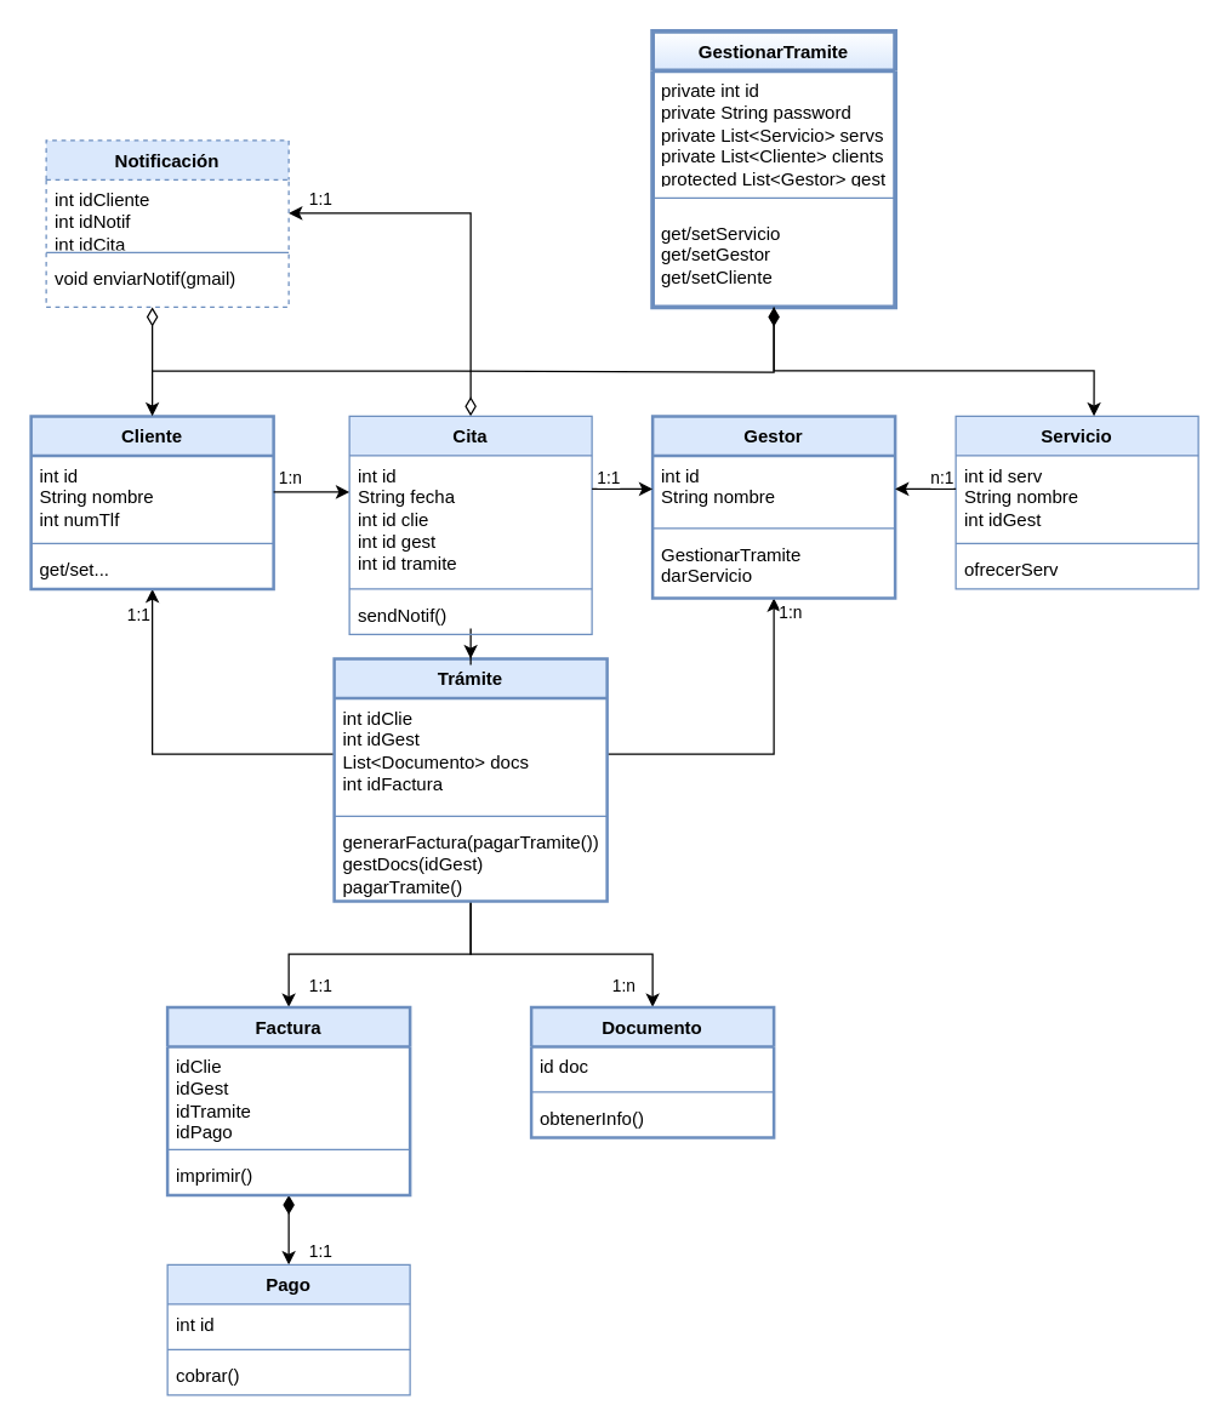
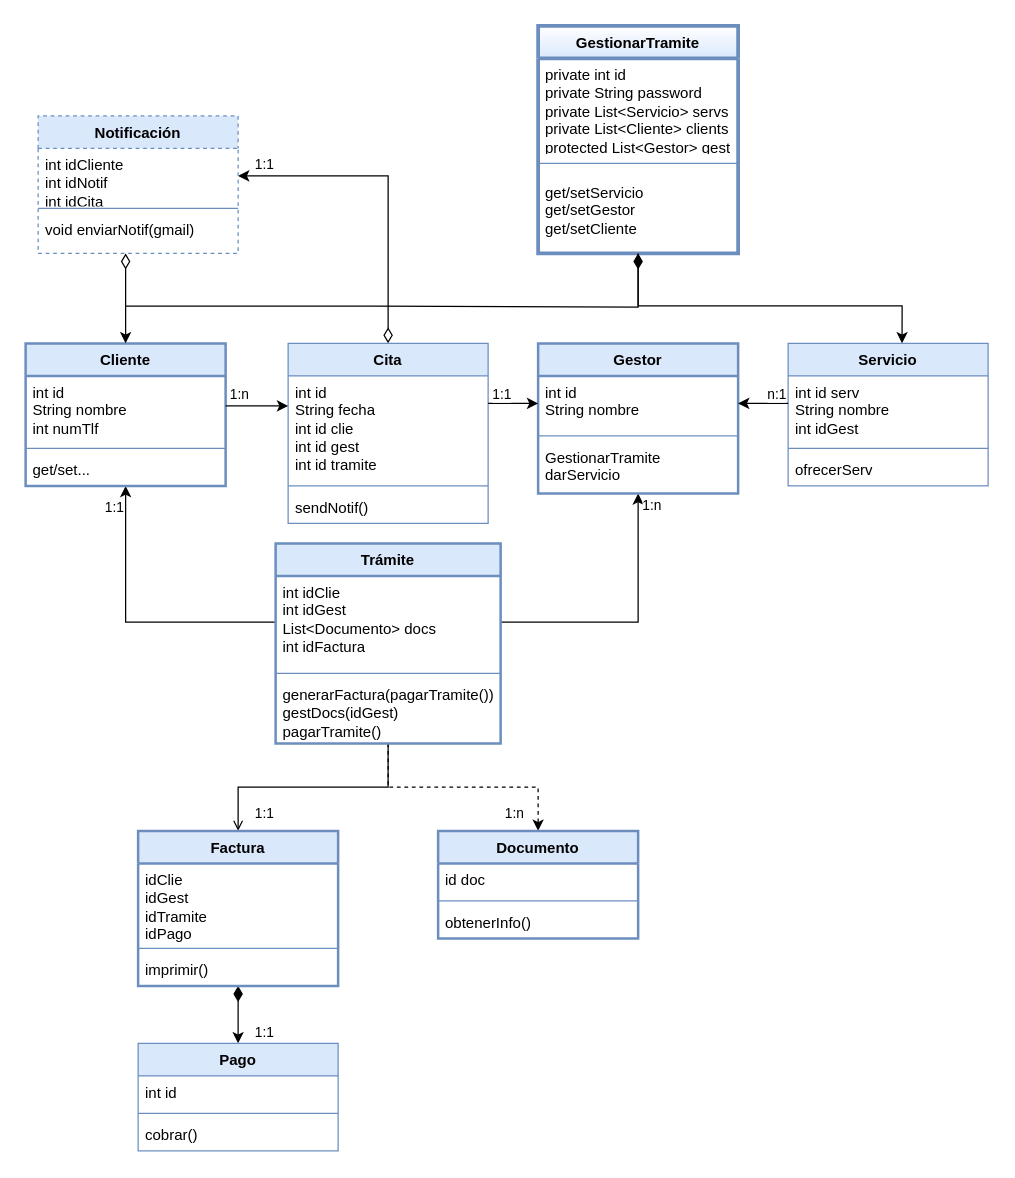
  <mxCell id="0" />
  <mxCell id="1" parent="0" />
  <mxCell id="2" style="edgeStyle=orthogonalEdgeStyle;rounded=0;orthogonalLoop=1;jettySize=auto;html=1;entryX=1;entryY=0.5;entryDx=0;entryDy=0;endArrow=none;startFill=1;startArrow=classic;" edge="1" parent="1" source="4" target="19"><mxGeometry relative="1" as="geometry" /></mxCell>
  <mxCell id="3" value="1:n" style="edgeLabel;html=1;align=center;verticalAlign=middle;resizable=0;points=[];" vertex="1" connectable="0" parent="2"><mxGeometry x="-0.449" y="1" relative="1" as="geometry"><mxPoint x="9" y="-50" as="offset" /></mxGeometry></mxCell>
  <mxCell id="4" value="Gestor" style="swimlane;fontStyle=1;align=center;verticalAlign=top;childLayout=stackLayout;horizontal=1;startSize=26;horizontalStack=0;resizeParent=1;resizeParentMax=0;resizeLast=0;collapsible=1;marginBottom=0;whiteSpace=wrap;html=1;fillColor=#dae8fc;strokeColor=#6c8ebf;strokeWidth=2;" vertex="1" parent="1"><mxGeometry x="430" y="274" width="160" height="120" as="geometry" /></mxCell>
  <mxCell id="5" value="int id&lt;div&gt;String nombre&lt;/div&gt;" style="text;strokeColor=none;fillColor=none;align=left;verticalAlign=top;spacingLeft=4;spacingRight=4;overflow=hidden;rotatable=0;points=[[0,0.5],[1,0.5]];portConstraint=eastwest;whiteSpace=wrap;html=1;" vertex="1" parent="4"><mxGeometry y="26" width="160" height="44" as="geometry" /></mxCell>
  <mxCell id="6" value="" style="line;strokeWidth=1;fillColor=none;align=left;verticalAlign=middle;spacingTop=-1;spacingLeft=3;spacingRight=3;rotatable=0;labelPosition=right;points=[];portConstraint=eastwest;strokeColor=inherit;" vertex="1" parent="4"><mxGeometry y="70" width="160" height="8" as="geometry" /></mxCell>
  <mxCell id="7" value="GestionarTramite&lt;div&gt;darServicio&lt;/div&gt;" style="text;strokeColor=none;fillColor=none;align=left;verticalAlign=top;spacingLeft=4;spacingRight=4;overflow=hidden;rotatable=0;points=[[0,0.5],[1,0.5]];portConstraint=eastwest;whiteSpace=wrap;html=1;" vertex="1" parent="4"><mxGeometry y="78" width="160" height="42" as="geometry" /></mxCell>
  <mxCell id="8" style="edgeStyle=orthogonalEdgeStyle;rounded=0;orthogonalLoop=1;jettySize=auto;html=1;entryX=0;entryY=0.5;entryDx=0;entryDy=0;endArrow=none;startFill=1;startArrow=classic;" edge="1" parent="1" source="10" target="19"><mxGeometry relative="1" as="geometry" /></mxCell>
  <mxCell id="9" value="1:1" style="edgeLabel;html=1;align=center;verticalAlign=middle;resizable=0;points=[];" vertex="1" connectable="0" parent="8"><mxGeometry x="-0.567" y="2" relative="1" as="geometry"><mxPoint x="-12" y="-34" as="offset" /></mxGeometry></mxCell>
  <mxCell id="10" value="Cliente" style="swimlane;fontStyle=1;align=center;verticalAlign=top;childLayout=stackLayout;horizontal=1;startSize=26;horizontalStack=0;resizeParent=1;resizeParentMax=0;resizeLast=0;collapsible=1;marginBottom=0;whiteSpace=wrap;html=1;fillColor=#dae8fc;strokeColor=#6c8ebf;strokeWidth=2;" vertex="1" parent="1"><mxGeometry x="20" y="274" width="160" height="114" as="geometry" /></mxCell>
  <mxCell id="11" value="int id&lt;div&gt;String nombre&lt;/div&gt;&lt;div&gt;int numTlf&lt;/div&gt;" style="text;strokeColor=none;fillColor=none;align=left;verticalAlign=top;spacingLeft=4;spacingRight=4;overflow=hidden;rotatable=0;points=[[0,0.5],[1,0.5]];portConstraint=eastwest;whiteSpace=wrap;html=1;" vertex="1" parent="10"><mxGeometry y="26" width="160" height="54" as="geometry" /></mxCell>
  <mxCell id="12" value="" style="line;strokeWidth=1;fillColor=none;align=left;verticalAlign=middle;spacingTop=-1;spacingLeft=3;spacingRight=3;rotatable=0;labelPosition=right;points=[];portConstraint=eastwest;strokeColor=inherit;" vertex="1" parent="10"><mxGeometry y="80" width="160" height="8" as="geometry" /></mxCell>
  <mxCell id="13" value="get/set...&lt;div&gt;&lt;br&gt;&lt;/div&gt;" style="text;strokeColor=none;fillColor=none;align=left;verticalAlign=top;spacingLeft=4;spacingRight=4;overflow=hidden;rotatable=0;points=[[0,0.5],[1,0.5]];portConstraint=eastwest;whiteSpace=wrap;html=1;" vertex="1" parent="10"><mxGeometry y="88" width="160" height="26" as="geometry" /></mxCell>
- <mxCell id="14" style="edgeStyle=orthogonalEdgeStyle;rounded=0;orthogonalLoop=1;jettySize=auto;html=1;entryX=0.5;entryY=0;entryDx=0;entryDy=0;" edge="1" parent="1" source="18" target="22"><mxGeometry relative="1" as="geometry" /></mxCell>
+ <mxCell id="14" style="edgeStyle=orthogonalEdgeStyle;rounded=0;orthogonalLoop=1;jettySize=auto;html=1;entryX=0.5;entryY=0;entryDx=0;entryDy=0;dashed=1;" edge="1" parent="1" source="18" target="22"><mxGeometry relative="1" as="geometry" /></mxCell>
  <mxCell id="15" value="1:n" style="edgeLabel;html=1;align=center;verticalAlign=middle;resizable=0;points=[];" vertex="1" connectable="0" parent="14"><mxGeometry x="-0.043" relative="1" as="geometry"><mxPoint x="44" y="20" as="offset" /></mxGeometry></mxCell>
- <mxCell id="16" style="edgeStyle=orthogonalEdgeStyle;rounded=0;orthogonalLoop=1;jettySize=auto;html=1;" edge="1" parent="1" source="18" target="32"><mxGeometry relative="1" as="geometry" /></mxCell>
+ <mxCell id="16" style="edgeStyle=orthogonalEdgeStyle;rounded=0;orthogonalLoop=1;jettySize=auto;html=1;endArrow=open;" edge="1" parent="1" source="18" target="32"><mxGeometry relative="1" as="geometry" /></mxCell>
  <mxCell id="17" value="1:1" style="edgeLabel;html=1;align=center;verticalAlign=middle;resizable=0;points=[];" vertex="1" connectable="0" parent="16"><mxGeometry x="-0.009" y="1" relative="1" as="geometry"><mxPoint x="-41" y="19" as="offset" /></mxGeometry></mxCell>
  <mxCell id="18" value="Trámite" style="swimlane;fontStyle=1;align=center;verticalAlign=top;childLayout=stackLayout;horizontal=1;startSize=26;horizontalStack=0;resizeParent=1;resizeParentMax=0;resizeLast=0;collapsible=1;marginBottom=0;whiteSpace=wrap;html=1;fillColor=#dae8fc;strokeColor=#6c8ebf;strokeWidth=2;" vertex="1" parent="1"><mxGeometry x="220" y="434" width="180" height="160" as="geometry" /></mxCell>
  <mxCell id="19" value="int idClie&lt;div&gt;int idGest&lt;/div&gt;&lt;div&gt;List&amp;lt;Documento&amp;gt; docs&lt;/div&gt;&lt;div&gt;int idFactura&lt;/div&gt;" style="text;strokeColor=none;fillColor=none;align=left;verticalAlign=top;spacingLeft=4;spacingRight=4;overflow=hidden;rotatable=0;points=[[0,0.5],[1,0.5]];portConstraint=eastwest;whiteSpace=wrap;html=1;" vertex="1" parent="18"><mxGeometry y="26" width="180" height="74" as="geometry" /></mxCell>
  <mxCell id="20" value="" style="line;strokeWidth=1;fillColor=none;align=left;verticalAlign=middle;spacingTop=-1;spacingLeft=3;spacingRight=3;rotatable=0;labelPosition=right;points=[];portConstraint=eastwest;strokeColor=inherit;" vertex="1" parent="18"><mxGeometry y="100" width="180" height="8" as="geometry" /></mxCell>
  <mxCell id="21" value="generarFactura(pagarTramite())&lt;div&gt;gestDocs(idGest)&lt;/div&gt;&lt;div&gt;pagarTramite()&lt;/div&gt;" style="text;strokeColor=none;fillColor=none;align=left;verticalAlign=top;spacingLeft=4;spacingRight=4;overflow=hidden;rotatable=0;points=[[0,0.5],[1,0.5]];portConstraint=eastwest;whiteSpace=wrap;html=1;" vertex="1" parent="18"><mxGeometry y="108" width="180" height="52" as="geometry" /></mxCell>
  <mxCell id="22" value="Documento" style="swimlane;fontStyle=1;align=center;verticalAlign=top;childLayout=stackLayout;horizontal=1;startSize=26;horizontalStack=0;resizeParent=1;resizeParentMax=0;resizeLast=0;collapsible=1;marginBottom=0;whiteSpace=wrap;html=1;fillColor=#dae8fc;strokeColor=#6c8ebf;strokeWidth=2;" vertex="1" parent="1"><mxGeometry x="350" y="664" width="160" height="86" as="geometry" /></mxCell>
  <mxCell id="23" value="id doc" style="text;strokeColor=none;fillColor=none;align=left;verticalAlign=top;spacingLeft=4;spacingRight=4;overflow=hidden;rotatable=0;points=[[0,0.5],[1,0.5]];portConstraint=eastwest;whiteSpace=wrap;html=1;" vertex="1" parent="22"><mxGeometry y="26" width="160" height="26" as="geometry" /></mxCell>
  <mxCell id="24" value="" style="line;strokeWidth=1;fillColor=none;align=left;verticalAlign=middle;spacingTop=-1;spacingLeft=3;spacingRight=3;rotatable=0;labelPosition=right;points=[];portConstraint=eastwest;strokeColor=inherit;" vertex="1" parent="22"><mxGeometry y="52" width="160" height="8" as="geometry" /></mxCell>
  <mxCell id="25" value="obtenerInfo()" style="text;strokeColor=none;fillColor=none;align=left;verticalAlign=top;spacingLeft=4;spacingRight=4;overflow=hidden;rotatable=0;points=[[0,0.5],[1,0.5]];portConstraint=eastwest;whiteSpace=wrap;html=1;" vertex="1" parent="22"><mxGeometry y="60" width="160" height="26" as="geometry" /></mxCell>
  <mxCell id="26" style="edgeStyle=orthogonalEdgeStyle;rounded=0;orthogonalLoop=1;jettySize=auto;html=1;startArrow=classic;startFill=1;endSize=10;startSize=6;endArrow=diamondThin;endFill=1;" edge="1" parent="1" source="28" target="32"><mxGeometry relative="1" as="geometry" /></mxCell>
  <mxCell id="27" value="1:1" style="edgeLabel;html=1;align=center;verticalAlign=middle;resizable=0;points=[];" vertex="1" connectable="0" parent="26"><mxGeometry x="0.018" relative="1" as="geometry"><mxPoint x="20" y="13" as="offset" /></mxGeometry></mxCell>
  <mxCell id="28" value="Pago" style="swimlane;fontStyle=1;align=center;verticalAlign=top;childLayout=stackLayout;horizontal=1;startSize=26;horizontalStack=0;resizeParent=1;resizeParentMax=0;resizeLast=0;collapsible=1;marginBottom=0;whiteSpace=wrap;html=1;fillColor=#dae8fc;strokeColor=#6c8ebf;" vertex="1" parent="1"><mxGeometry x="110" y="834" width="160" height="86" as="geometry" /></mxCell>
  <mxCell id="29" value="int id" style="text;strokeColor=none;fillColor=none;align=left;verticalAlign=top;spacingLeft=4;spacingRight=4;overflow=hidden;rotatable=0;points=[[0,0.5],[1,0.5]];portConstraint=eastwest;whiteSpace=wrap;html=1;" vertex="1" parent="28"><mxGeometry y="26" width="160" height="26" as="geometry" /></mxCell>
  <mxCell id="30" value="" style="line;strokeWidth=1;fillColor=none;align=left;verticalAlign=middle;spacingTop=-1;spacingLeft=3;spacingRight=3;rotatable=0;labelPosition=right;points=[];portConstraint=eastwest;strokeColor=inherit;" vertex="1" parent="28"><mxGeometry y="52" width="160" height="8" as="geometry" /></mxCell>
  <mxCell id="31" value="cobrar()" style="text;strokeColor=none;fillColor=none;align=left;verticalAlign=top;spacingLeft=4;spacingRight=4;overflow=hidden;rotatable=0;points=[[0,0.5],[1,0.5]];portConstraint=eastwest;whiteSpace=wrap;html=1;" vertex="1" parent="28"><mxGeometry y="60" width="160" height="26" as="geometry" /></mxCell>
  <mxCell id="32" value="Factura" style="swimlane;fontStyle=1;align=center;verticalAlign=top;childLayout=stackLayout;horizontal=1;startSize=26;horizontalStack=0;resizeParent=1;resizeParentMax=0;resizeLast=0;collapsible=1;marginBottom=0;whiteSpace=wrap;html=1;fillColor=#dae8fc;strokeColor=#6c8ebf;strokeWidth=2;" vertex="1" parent="1"><mxGeometry x="110" y="664" width="160" height="124" as="geometry" /></mxCell>
  <mxCell id="33" value="idClie&lt;div&gt;idGest&lt;/div&gt;&lt;div&gt;idTramite&lt;/div&gt;&lt;div&gt;idPago&lt;/div&gt;" style="text;strokeColor=none;fillColor=none;align=left;verticalAlign=top;spacingLeft=4;spacingRight=4;overflow=hidden;rotatable=0;points=[[0,0.5],[1,0.5]];portConstraint=eastwest;whiteSpace=wrap;html=1;" vertex="1" parent="32"><mxGeometry y="26" width="160" height="64" as="geometry" /></mxCell>
  <mxCell id="34" value="" style="line;strokeWidth=1;fillColor=none;align=left;verticalAlign=middle;spacingTop=-1;spacingLeft=3;spacingRight=3;rotatable=0;labelPosition=right;points=[];portConstraint=eastwest;strokeColor=inherit;" vertex="1" parent="32"><mxGeometry y="90" width="160" height="8" as="geometry" /></mxCell>
  <mxCell id="35" value="imprimir()" style="text;strokeColor=none;fillColor=none;align=left;verticalAlign=top;spacingLeft=4;spacingRight=4;overflow=hidden;rotatable=0;points=[[0,0.5],[1,0.5]];portConstraint=eastwest;whiteSpace=wrap;html=1;" vertex="1" parent="32"><mxGeometry y="98" width="160" height="26" as="geometry" /></mxCell>
  <mxCell id="36" value="Servicio" style="swimlane;fontStyle=1;align=center;verticalAlign=top;childLayout=stackLayout;horizontal=1;startSize=26;horizontalStack=0;resizeParent=1;resizeParentMax=0;resizeLast=0;collapsible=1;marginBottom=0;whiteSpace=wrap;html=1;fillColor=#dae8fc;strokeColor=#6c8ebf;strokeWidth=1;" vertex="1" parent="1"><mxGeometry x="630" y="274" width="160" height="114" as="geometry" /></mxCell>
  <mxCell id="37" value="int id serv&lt;div&gt;String nombre&lt;/div&gt;&lt;div&gt;int idGest&lt;/div&gt;" style="text;strokeColor=none;fillColor=none;align=left;verticalAlign=top;spacingLeft=4;spacingRight=4;overflow=hidden;rotatable=0;points=[[0,0.5],[1,0.5]];portConstraint=eastwest;whiteSpace=wrap;html=1;" vertex="1" parent="36"><mxGeometry y="26" width="160" height="54" as="geometry" /></mxCell>
  <mxCell id="38" value="" style="line;strokeWidth=1;fillColor=none;align=left;verticalAlign=middle;spacingTop=-1;spacingLeft=3;spacingRight=3;rotatable=0;labelPosition=right;points=[];portConstraint=eastwest;strokeColor=inherit;" vertex="1" parent="36"><mxGeometry y="80" width="160" height="8" as="geometry" /></mxCell>
  <mxCell id="39" value="ofrecerServ&lt;div&gt;&lt;br&gt;&lt;/div&gt;" style="text;strokeColor=none;fillColor=none;align=left;verticalAlign=top;spacingLeft=4;spacingRight=4;overflow=hidden;rotatable=0;points=[[0,0.5],[1,0.5]];portConstraint=eastwest;whiteSpace=wrap;html=1;" vertex="1" parent="36"><mxGeometry y="88" width="160" height="26" as="geometry" /></mxCell>
- <mxCell id="40" style="edgeStyle=orthogonalEdgeStyle;rounded=0;orthogonalLoop=1;jettySize=auto;html=1;entryX=0.5;entryY=0;entryDx=0;entryDy=0;startArrow=none;startFill=0;endArrow=classic;endFill=1;" edge="1" parent="1" source="43" target="18"><mxGeometry relative="1" as="geometry" /></mxCell>
  <mxCell id="41" style="edgeStyle=orthogonalEdgeStyle;rounded=0;orthogonalLoop=1;jettySize=auto;html=1;entryX=1;entryY=0.5;entryDx=0;entryDy=0;endArrow=classic;startFill=0;startArrow=diamondThin;endFill=1;startSize=10;endSize=6;" edge="1" parent="1" source="43" target="49"><mxGeometry relative="1" as="geometry" /></mxCell>
  <mxCell id="42" value="1:1" style="edgeLabel;html=1;align=center;verticalAlign=middle;resizable=0;points=[];" vertex="1" connectable="0" parent="41"><mxGeometry x="0.54" y="-1" relative="1" as="geometry"><mxPoint x="-38" y="-9" as="offset" /></mxGeometry></mxCell>
  <mxCell id="43" value="Cita" style="swimlane;fontStyle=1;align=center;verticalAlign=top;childLayout=stackLayout;horizontal=1;startSize=26;horizontalStack=0;resizeParent=1;resizeParentMax=0;resizeLast=0;collapsible=1;marginBottom=0;whiteSpace=wrap;html=1;fillColor=#dae8fc;strokeColor=#6c8ebf;strokeWidth=1;" vertex="1" parent="1"><mxGeometry x="230" y="274" width="160" height="144" as="geometry" /></mxCell>
  <mxCell id="44" value="int id&lt;div&gt;String fecha&lt;/div&gt;&lt;div&gt;int id clie&lt;/div&gt;&lt;div&gt;int id gest&lt;/div&gt;&lt;div&gt;int id tramite&lt;/div&gt;" style="text;strokeColor=none;fillColor=none;align=left;verticalAlign=top;spacingLeft=4;spacingRight=4;overflow=hidden;rotatable=0;points=[[0,0.5],[1,0.5]];portConstraint=eastwest;whiteSpace=wrap;html=1;" vertex="1" parent="43"><mxGeometry y="26" width="160" height="84" as="geometry" /></mxCell>
  <mxCell id="45" value="" style="line;strokeWidth=1;fillColor=none;align=left;verticalAlign=middle;spacingTop=-1;spacingLeft=3;spacingRight=3;rotatable=0;labelPosition=right;points=[];portConstraint=eastwest;strokeColor=inherit;" vertex="1" parent="43"><mxGeometry y="110" width="160" height="8" as="geometry" /></mxCell>
  <mxCell id="46" value="sendNotif()" style="text;strokeColor=none;fillColor=none;align=left;verticalAlign=top;spacingLeft=4;spacingRight=4;overflow=hidden;rotatable=0;points=[[0,0.5],[1,0.5]];portConstraint=eastwest;whiteSpace=wrap;html=1;" vertex="1" parent="43"><mxGeometry y="118" width="160" height="26" as="geometry" /></mxCell>
  <mxCell id="47" style="edgeStyle=orthogonalEdgeStyle;rounded=0;orthogonalLoop=1;jettySize=auto;html=1;startArrow=diamondThin;startFill=0;startSize=10;" edge="1" parent="1" source="48" target="10"><mxGeometry relative="1" as="geometry"><Array as="points"><mxPoint x="100" y="214" /><mxPoint x="100" y="214" /></Array></mxGeometry></mxCell>
  <mxCell id="48" value="Notificación" style="swimlane;fontStyle=1;align=center;verticalAlign=top;childLayout=stackLayout;horizontal=1;startSize=26;horizontalStack=0;resizeParent=1;resizeParentMax=0;resizeLast=0;collapsible=1;marginBottom=0;whiteSpace=wrap;html=1;fillColor=#dae8fc;strokeColor=#6c8ebf;dashed=1;" vertex="1" parent="1"><mxGeometry x="30" y="92" width="160" height="110" as="geometry" /></mxCell>
  <mxCell id="49" value="int idCliente&lt;div&gt;int idNotif&lt;/div&gt;&lt;div&gt;int idCita&lt;/div&gt;" style="text;strokeColor=none;fillColor=none;align=left;verticalAlign=top;spacingLeft=4;spacingRight=4;overflow=hidden;rotatable=0;points=[[0,0.5],[1,0.5]];portConstraint=eastwest;whiteSpace=wrap;html=1;" vertex="1" parent="48"><mxGeometry y="26" width="160" height="44" as="geometry" /></mxCell>
  <mxCell id="50" value="" style="line;strokeWidth=1;fillColor=none;align=left;verticalAlign=middle;spacingTop=-1;spacingLeft=3;spacingRight=3;rotatable=0;labelPosition=right;points=[];portConstraint=eastwest;strokeColor=inherit;" vertex="1" parent="48"><mxGeometry y="70" width="160" height="8" as="geometry" /></mxCell>
  <mxCell id="51" value="void enviarNotif(gmail)" style="text;strokeColor=none;fillColor=none;align=left;verticalAlign=top;spacingLeft=4;spacingRight=4;overflow=hidden;rotatable=0;points=[[0,0.5],[1,0.5]];portConstraint=eastwest;whiteSpace=wrap;html=1;" vertex="1" parent="48"><mxGeometry y="78" width="160" height="32" as="geometry" /></mxCell>
  <mxCell id="52" value="GestionarTramite" style="swimlane;fontStyle=1;align=center;verticalAlign=top;childLayout=stackLayout;horizontal=1;startSize=26;horizontalStack=0;resizeParent=1;resizeParentMax=0;resizeLast=0;collapsible=1;marginBottom=0;whiteSpace=wrap;html=1;fillColor=#dae8fc;strokeColor=light-dark(#6c8ebf, #436697);gradientColor=#FFFFFF;gradientDirection=north;swimlaneFillColor=none;strokeWidth=3;" vertex="1" parent="1"><mxGeometry x="430" y="20" width="160" height="182" as="geometry" /></mxCell>
  <mxCell id="53" value="private int id&lt;div&gt;private String password&lt;/div&gt;&lt;div&gt;private List&amp;lt;Servicio&amp;gt; servs&lt;/div&gt;&lt;div&gt;private List&amp;lt;Cliente&amp;gt; clients&lt;/div&gt;&lt;div&gt;protected List&amp;lt;Gestor&amp;gt; gest&lt;/div&gt;" style="text;strokeColor=none;fillColor=none;align=left;verticalAlign=top;spacingLeft=4;spacingRight=4;overflow=hidden;rotatable=0;points=[[0,0.5],[1,0.5]];portConstraint=eastwest;whiteSpace=wrap;html=1;" vertex="1" parent="52"><mxGeometry y="26" width="160" height="74" as="geometry" /></mxCell>
  <mxCell id="54" value="" style="line;strokeWidth=1;fillColor=none;align=left;verticalAlign=middle;spacingTop=-1;spacingLeft=3;spacingRight=3;rotatable=0;labelPosition=right;points=[];portConstraint=eastwest;strokeColor=inherit;" vertex="1" parent="52"><mxGeometry y="100" width="160" height="20" as="geometry" /></mxCell>
  <mxCell id="55" value="get/setServicio&lt;div&gt;get/setGestor&lt;/div&gt;&lt;div&gt;get/setCliente&lt;/div&gt;" style="text;strokeColor=none;fillColor=none;align=left;verticalAlign=top;spacingLeft=4;spacingRight=4;overflow=hidden;rotatable=0;points=[[0,0.5],[1,0.5]];portConstraint=eastwest;whiteSpace=wrap;html=1;" vertex="1" parent="52"><mxGeometry y="120" width="160" height="62" as="geometry" /></mxCell>
  <mxCell id="56" style="edgeStyle=orthogonalEdgeStyle;rounded=0;orthogonalLoop=1;jettySize=auto;html=1;" edge="1" parent="1" source="11" target="44"><mxGeometry relative="1" as="geometry"><Array as="points"><mxPoint x="220" y="324" /><mxPoint x="220" y="324" /></Array></mxGeometry></mxCell>
  <mxCell id="57" value="1:n" style="edgeLabel;html=1;align=center;verticalAlign=middle;resizable=0;points=[];" vertex="1" connectable="0" parent="56"><mxGeometry x="0.052" relative="1" as="geometry"><mxPoint x="-16" y="-10" as="offset" /></mxGeometry></mxCell>
  <mxCell id="58" style="edgeStyle=orthogonalEdgeStyle;rounded=0;orthogonalLoop=1;jettySize=auto;html=1;entryX=0;entryY=0.5;entryDx=0;entryDy=0;" edge="1" parent="1" source="44" target="5"><mxGeometry relative="1" as="geometry"><Array as="points"><mxPoint x="400" y="322" /><mxPoint x="400" y="322" /></Array></mxGeometry></mxCell>
  <mxCell id="59" value="1:1" style="edgeLabel;html=1;align=center;verticalAlign=middle;resizable=0;points=[];" vertex="1" connectable="0" parent="58"><mxGeometry x="-0.116" relative="1" as="geometry"><mxPoint x="-8" y="-8" as="offset" /></mxGeometry></mxCell>
  <mxCell id="60" style="edgeStyle=orthogonalEdgeStyle;rounded=0;orthogonalLoop=1;jettySize=auto;html=1;endArrow=none;startFill=0;" edge="1" parent="1"><mxGeometry relative="1" as="geometry"><mxPoint x="99.999" y="244.2" as="sourcePoint" /><mxPoint x="510" y="202" as="targetPoint" /><Array as="points"><mxPoint x="300" y="244" /><mxPoint x="500" y="245" /></Array></mxGeometry></mxCell>
  <mxCell id="61" style="edgeStyle=orthogonalEdgeStyle;rounded=0;orthogonalLoop=1;jettySize=auto;html=1;endArrow=diamondThin;startFill=1;startArrow=classic;endFill=1;sourcePerimeterSpacing=0;endSize=10;" edge="1" parent="1" target="55"><mxGeometry relative="1" as="geometry"><mxPoint x="721.154" y="274" as="sourcePoint" /><mxPoint x="510" y="204" as="targetPoint" /><Array as="points"><mxPoint x="721" y="244" /><mxPoint x="510" y="244" /></Array></mxGeometry></mxCell>
  <mxCell id="62" style="edgeStyle=orthogonalEdgeStyle;rounded=0;orthogonalLoop=1;jettySize=auto;html=1;" edge="1" parent="1" source="37" target="5"><mxGeometry relative="1" as="geometry"><Array as="points"><mxPoint x="620" y="322" /><mxPoint x="620" y="322" /></Array></mxGeometry></mxCell>
  <mxCell id="63" value="n:1" style="edgeLabel;html=1;align=center;verticalAlign=middle;resizable=0;points=[];" vertex="1" connectable="0" parent="62"><mxGeometry x="-0.091" y="-1" relative="1" as="geometry"><mxPoint x="8" y="-7" as="offset" /></mxGeometry></mxCell>
